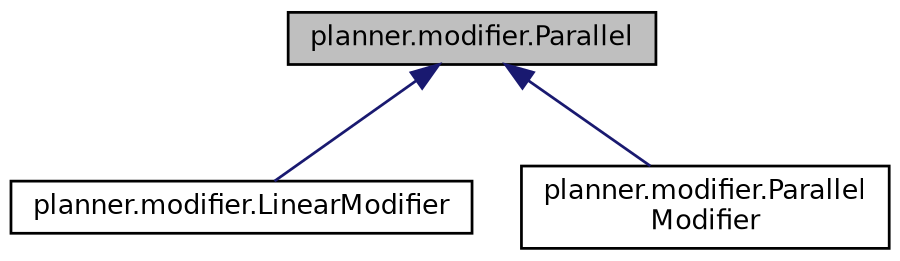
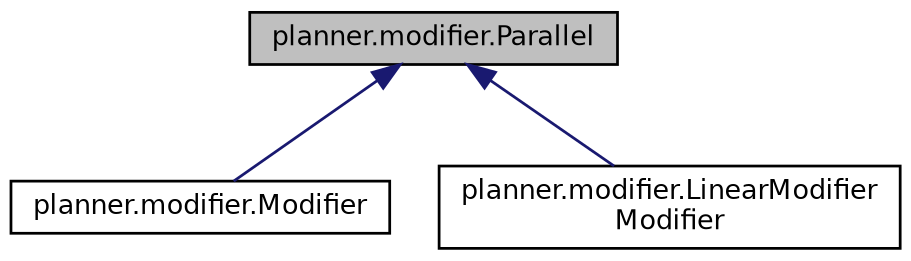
  digraph {
    node [color=black fillcolor=white fontname=Helvetica fontsize=10 shape=record style=filled]
    edge [color=midnightblue dir=back fontname=Helvetica fontsize=10 labelfontname=Helvetica labelfontsize=10 style=solid]
    n1 [fillcolor=grey75 fontcolor=black height=0.2 label="planner.modifier.Parallel" width=0.4]
-   n2 [height=0.2 label="planner.modifier.LinearModifier" width=0.4]
-   n3 [height=0.2 label="planner.modifier.Parallel\lModifier" width=0.4]
+   n2 [height=0.2 label="planner.modifier.Modifier" width=0.4]
+   n3 [height=0.2 label="planner.modifier.LinearModifier\lModifier" width=0.4]
    n1 -> n2
    n1 -> n3
  }
